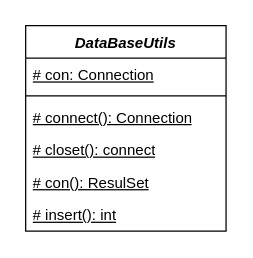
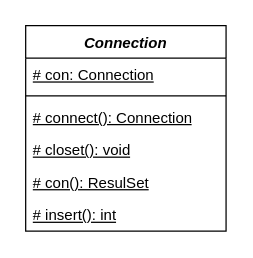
  <mxCell id="0" />
  <mxCell id="1" parent="0" />
- <mxCell id="2" value="&lt;i&gt;DataBaseUtils&lt;/i&gt;" style="swimlane;fontStyle=1;align=center;verticalAlign=top;childLayout=stackLayout;horizontal=1;startSize=26;horizontalStack=0;resizeParent=1;resizeParentMax=0;resizeLast=0;collapsible=1;marginBottom=0;whiteSpace=wrap;html=1;" vertex="1" parent="1"><mxGeometry x="20" y="20" width="160" height="164" as="geometry" /></mxCell>
+ <mxCell id="2" value="&lt;i&gt;Connection&lt;/i&gt;" style="swimlane;fontStyle=1;align=center;verticalAlign=top;childLayout=stackLayout;horizontal=1;startSize=26;horizontalStack=0;resizeParent=1;resizeParentMax=0;resizeLast=0;collapsible=1;marginBottom=0;whiteSpace=wrap;html=1;" vertex="1" parent="1"><mxGeometry x="20" y="20" width="160" height="164" as="geometry" /></mxCell>
  <mxCell id="3" value="&lt;u&gt;# con: Connection&lt;/u&gt;" style="text;strokeColor=none;fillColor=none;align=left;verticalAlign=top;spacingLeft=4;spacingRight=4;overflow=hidden;rotatable=0;points=[[0,0.5],[1,0.5]];portConstraint=eastwest;whiteSpace=wrap;html=1;" vertex="1" parent="2"><mxGeometry y="26" width="160" height="26" as="geometry" /></mxCell>
  <mxCell id="4" value="" style="line;strokeWidth=1;fillColor=none;align=left;verticalAlign=middle;spacingTop=-1;spacingLeft=3;spacingRight=3;rotatable=0;labelPosition=right;points=[];portConstraint=eastwest;strokeColor=inherit;" vertex="1" parent="2"><mxGeometry y="52" width="160" height="8" as="geometry" /></mxCell>
  <mxCell id="5" value="&lt;u&gt;# connect(): Connection&lt;/u&gt;" style="text;strokeColor=none;fillColor=none;align=left;verticalAlign=top;spacingLeft=4;spacingRight=4;overflow=hidden;rotatable=0;points=[[0,0.5],[1,0.5]];portConstraint=eastwest;whiteSpace=wrap;html=1;" vertex="1" parent="2"><mxGeometry y="60" width="160" height="26" as="geometry" /></mxCell>
- <mxCell id="6" value="&lt;u&gt;# closet(): connect&lt;/u&gt;" style="text;strokeColor=none;fillColor=none;align=left;verticalAlign=top;spacingLeft=4;spacingRight=4;overflow=hidden;rotatable=0;points=[[0,0.5],[1,0.5]];portConstraint=eastwest;whiteSpace=wrap;html=1;" vertex="1" parent="2"><mxGeometry y="86" width="160" height="26" as="geometry" /></mxCell>
+ <mxCell id="6" value="&lt;u&gt;# closet(): void&lt;/u&gt;" style="text;strokeColor=none;fillColor=none;align=left;verticalAlign=top;spacingLeft=4;spacingRight=4;overflow=hidden;rotatable=0;points=[[0,0.5],[1,0.5]];portConstraint=eastwest;whiteSpace=wrap;html=1;" vertex="1" parent="2"><mxGeometry y="86" width="160" height="26" as="geometry" /></mxCell>
  <mxCell id="7" value="&lt;u&gt;# con(): ResulSet&lt;/u&gt;" style="text;strokeColor=none;fillColor=none;align=left;verticalAlign=top;spacingLeft=4;spacingRight=4;overflow=hidden;rotatable=0;points=[[0,0.5],[1,0.5]];portConstraint=eastwest;whiteSpace=wrap;html=1;" vertex="1" parent="2"><mxGeometry y="112" width="160" height="26" as="geometry" /></mxCell>
  <mxCell id="8" value="&lt;u&gt;# insert(): int&lt;/u&gt;" style="text;strokeColor=none;fillColor=none;align=left;verticalAlign=top;spacingLeft=4;spacingRight=4;overflow=hidden;rotatable=0;points=[[0,0.5],[1,0.5]];portConstraint=eastwest;whiteSpace=wrap;html=1;" vertex="1" parent="2"><mxGeometry y="138" width="160" height="26" as="geometry" /></mxCell>
